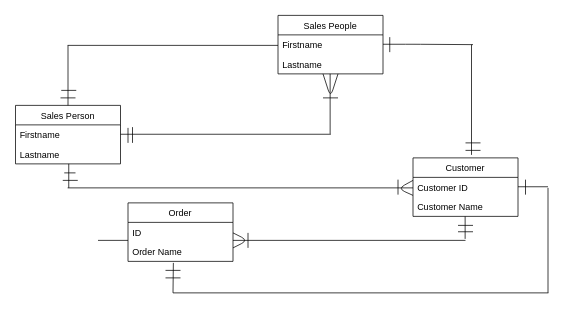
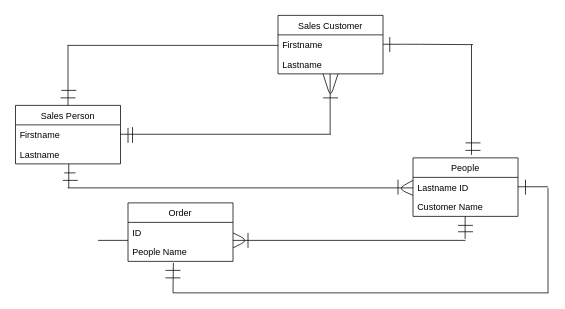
  <mxCell id="0" />
  <mxCell id="1" parent="0" />
  <mxCell id="2" style="edgeStyle=orthogonalEdgeStyle;rounded=0;orthogonalLoop=1;jettySize=auto;html=1;exitX=0.5;exitY=1;exitDx=0;exitDy=0;" edge="1" parent="1"><mxGeometry relative="1" as="geometry"><mxPoint x="85" y="160" as="sourcePoint" /><mxPoint x="85" y="160" as="targetPoint" /></mxGeometry></mxCell>
  <mxCell id="3" value="Sales Person" style="swimlane;fontStyle=0;childLayout=stackLayout;horizontal=1;startSize=26;fillColor=none;horizontalStack=0;resizeParent=1;resizeParentMax=0;resizeLast=0;collapsible=1;marginBottom=0;" vertex="1" parent="1"><mxGeometry x="20" y="140" width="140" height="78" as="geometry" /></mxCell>
  <mxCell id="4" value="Firstname" style="text;strokeColor=none;fillColor=none;align=left;verticalAlign=top;spacingLeft=4;spacingRight=4;overflow=hidden;rotatable=0;points=[[0,0.5],[1,0.5]];portConstraint=eastwest;" vertex="1" parent="3"><mxGeometry y="26" width="140" height="26" as="geometry" /></mxCell>
  <mxCell id="5" value="Lastname" style="text;strokeColor=none;fillColor=none;align=left;verticalAlign=top;spacingLeft=4;spacingRight=4;overflow=hidden;rotatable=0;points=[[0,0.5],[1,0.5]];portConstraint=eastwest;" vertex="1" parent="3"><mxGeometry y="52" width="140" height="26" as="geometry" /></mxCell>
  <mxCell id="6" value="" style="endArrow=none;html=1;" edge="1" parent="1"><mxGeometry width="50" height="50" relative="1" as="geometry"><mxPoint x="90" y="140" as="sourcePoint" /><mxPoint x="90" y="60" as="targetPoint" /></mxGeometry></mxCell>
  <mxCell id="7" value="" style="endArrow=none;html=1;" edge="1" parent="1"><mxGeometry width="50" height="50" relative="1" as="geometry"><mxPoint x="89.5" y="60" as="sourcePoint" /><mxPoint x="370" y="60" as="targetPoint" /></mxGeometry></mxCell>
- <mxCell id="8" value="Sales People" style="swimlane;fontStyle=0;childLayout=stackLayout;horizontal=1;startSize=26;fillColor=none;horizontalStack=0;resizeParent=1;resizeParentMax=0;resizeLast=0;collapsible=1;marginBottom=0;" vertex="1" parent="1"><mxGeometry x="370" y="20" width="140" height="78" as="geometry"><mxRectangle x="-700" y="-550" width="100" height="26" as="alternateBounds" /></mxGeometry></mxCell>
+ <mxCell id="8" value="Sales Customer" style="swimlane;fontStyle=0;childLayout=stackLayout;horizontal=1;startSize=26;fillColor=none;horizontalStack=0;resizeParent=1;resizeParentMax=0;resizeLast=0;collapsible=1;marginBottom=0;" vertex="1" parent="1"><mxGeometry x="370" y="20" width="140" height="78" as="geometry"><mxRectangle x="-700" y="-550" width="100" height="26" as="alternateBounds" /></mxGeometry></mxCell>
  <mxCell id="9" value="Firstname" style="text;strokeColor=none;fillColor=none;align=left;verticalAlign=top;spacingLeft=4;spacingRight=4;overflow=hidden;rotatable=0;points=[[0,0.5],[1,0.5]];portConstraint=eastwest;" vertex="1" parent="8"><mxGeometry y="26" width="140" height="26" as="geometry" /></mxCell>
  <mxCell id="10" value="Lastname" style="text;strokeColor=none;fillColor=none;align=left;verticalAlign=top;spacingLeft=4;spacingRight=4;overflow=hidden;rotatable=0;points=[[0,0.5],[1,0.5]];portConstraint=eastwest;" vertex="1" parent="8"><mxGeometry y="52" width="140" height="26" as="geometry" /></mxCell>
  <mxCell id="11" value="" style="endArrow=none;html=1;" edge="1" parent="1"><mxGeometry width="50" height="50" relative="1" as="geometry"><mxPoint x="160" y="178.5" as="sourcePoint" /><mxPoint x="440.5" y="178.5" as="targetPoint" /></mxGeometry></mxCell>
  <mxCell id="12" value="" style="endArrow=none;html=1;" edge="1" parent="1"><mxGeometry width="50" height="50" relative="1" as="geometry"><mxPoint x="439.5" y="178" as="sourcePoint" /><mxPoint x="439.5" y="98" as="targetPoint" /></mxGeometry></mxCell>
  <mxCell id="13" value="" style="endArrow=none;html=1;" edge="1" parent="1"><mxGeometry width="50" height="50" relative="1" as="geometry"><mxPoint x="170" y="190" as="sourcePoint" /><mxPoint x="170" y="170" as="targetPoint" /></mxGeometry></mxCell>
  <mxCell id="14" value="" style="endArrow=none;html=1;" edge="1" parent="1"><mxGeometry width="50" height="50" relative="1" as="geometry"><mxPoint x="176" y="190" as="sourcePoint" /><mxPoint x="176" y="169" as="targetPoint" /></mxGeometry></mxCell>
  <mxCell id="15" value="" style="endArrow=none;html=1;" edge="1" parent="1"><mxGeometry width="50" height="50" relative="1" as="geometry"><mxPoint x="430" y="98" as="sourcePoint" /><mxPoint x="450" y="98" as="targetPoint" /><Array as="points"><mxPoint x="440" y="129" /></Array></mxGeometry></mxCell>
  <mxCell id="16" value="" style="endArrow=none;html=1;" edge="1" parent="1"><mxGeometry width="50" height="50" relative="1" as="geometry"><mxPoint x="91" y="250" as="sourcePoint" /><mxPoint x="91" y="218" as="targetPoint" /></mxGeometry></mxCell>
  <mxCell id="17" value="" style="endArrow=none;html=1;" edge="1" parent="1"><mxGeometry width="50" height="50" relative="1" as="geometry"><mxPoint x="80" y="130" as="sourcePoint" /><mxPoint x="100" y="130" as="targetPoint" /></mxGeometry></mxCell>
  <mxCell id="18" value="" style="endArrow=none;html=1;" edge="1" parent="1"><mxGeometry width="50" height="50" relative="1" as="geometry"><mxPoint x="81" y="120" as="sourcePoint" /><mxPoint x="101" y="120" as="targetPoint" /></mxGeometry></mxCell>
  <mxCell id="19" value="" style="endArrow=none;html=1;" edge="1" parent="1"><mxGeometry width="50" height="50" relative="1" as="geometry"><mxPoint x="89.5" y="250" as="sourcePoint" /><mxPoint x="550" y="250" as="targetPoint" /></mxGeometry></mxCell>
  <mxCell id="20" value="" style="endArrow=none;html=1;" edge="1" parent="1"><mxGeometry width="50" height="50" relative="1" as="geometry"><mxPoint x="550" y="240" as="sourcePoint" /><mxPoint x="550" y="260" as="targetPoint" /><Array as="points"><mxPoint x="530" y="251" /></Array></mxGeometry></mxCell>
- <mxCell id="21" value="Customer" style="swimlane;fontStyle=0;childLayout=stackLayout;horizontal=1;startSize=26;fillColor=none;horizontalStack=0;resizeParent=1;resizeParentMax=0;resizeLast=0;collapsible=1;marginBottom=0;" vertex="1" parent="1"><mxGeometry x="550" y="210" width="140" height="78" as="geometry"><mxRectangle x="-700" y="-550" width="100" height="26" as="alternateBounds" /></mxGeometry></mxCell>
- <mxCell id="22" value="Customer ID" style="text;strokeColor=none;fillColor=none;align=left;verticalAlign=top;spacingLeft=4;spacingRight=4;overflow=hidden;rotatable=0;points=[[0,0.5],[1,0.5]];portConstraint=eastwest;" vertex="1" parent="21"><mxGeometry y="26" width="140" height="26" as="geometry" /></mxCell>
+ <mxCell id="21" value="People" style="swimlane;fontStyle=0;childLayout=stackLayout;horizontal=1;startSize=26;fillColor=none;horizontalStack=0;resizeParent=1;resizeParentMax=0;resizeLast=0;collapsible=1;marginBottom=0;" vertex="1" parent="1"><mxGeometry x="550" y="210" width="140" height="78" as="geometry"><mxRectangle x="-700" y="-550" width="100" height="26" as="alternateBounds" /></mxGeometry></mxCell>
+ <mxCell id="22" value="Lastname ID" style="text;strokeColor=none;fillColor=none;align=left;verticalAlign=top;spacingLeft=4;spacingRight=4;overflow=hidden;rotatable=0;points=[[0,0.5],[1,0.5]];portConstraint=eastwest;" vertex="1" parent="21"><mxGeometry y="26" width="140" height="26" as="geometry" /></mxCell>
  <mxCell id="23" value="Customer Name" style="text;strokeColor=none;fillColor=none;align=left;verticalAlign=top;spacingLeft=4;spacingRight=4;overflow=hidden;rotatable=0;points=[[0,0.5],[1,0.5]];portConstraint=eastwest;" vertex="1" parent="21"><mxGeometry y="52" width="140" height="26" as="geometry" /></mxCell>
  <mxCell id="24" value="" style="endArrow=none;html=1;" edge="1" parent="1"><mxGeometry width="50" height="50" relative="1" as="geometry"><mxPoint x="83" y="240" as="sourcePoint" /><mxPoint x="103" y="240" as="targetPoint" /></mxGeometry></mxCell>
  <mxCell id="25" value="" style="endArrow=none;html=1;" edge="1" parent="1"><mxGeometry width="50" height="50" relative="1" as="geometry"><mxPoint x="85" y="230" as="sourcePoint" /><mxPoint x="100" y="230" as="targetPoint" /><Array as="points"><mxPoint x="85" y="230" /></Array></mxGeometry></mxCell>
  <mxCell id="26" value="" style="endArrow=none;html=1;" edge="1" parent="1"><mxGeometry width="50" height="50" relative="1" as="geometry"><mxPoint x="510" y="58.5" as="sourcePoint" /><mxPoint x="630" y="59" as="targetPoint" /><Array as="points"><mxPoint x="550" y="58.5" /></Array></mxGeometry></mxCell>
  <mxCell id="27" value="" style="endArrow=none;html=1;" edge="1" parent="1"><mxGeometry width="50" height="50" relative="1" as="geometry"><mxPoint x="628" y="59" as="sourcePoint" /><mxPoint x="628" y="206" as="targetPoint" /><Array as="points" /></mxGeometry></mxCell>
  <mxCell id="28" value="" style="endArrow=none;html=1;" edge="1" parent="1"><mxGeometry width="50" height="50" relative="1" as="geometry"><mxPoint x="640" y="200" as="sourcePoint" /><mxPoint x="620" y="200" as="targetPoint" /></mxGeometry></mxCell>
  <mxCell id="29" value="" style="endArrow=none;html=1;" edge="1" parent="1"><mxGeometry width="50" height="50" relative="1" as="geometry"><mxPoint x="519" y="69" as="sourcePoint" /><mxPoint x="519" y="49" as="targetPoint" /></mxGeometry></mxCell>
  <mxCell id="30" value="" style="endArrow=none;html=1;" edge="1" parent="1"><mxGeometry width="50" height="50" relative="1" as="geometry"><mxPoint x="640" y="190" as="sourcePoint" /><mxPoint x="620" y="190" as="targetPoint" /></mxGeometry></mxCell>
  <mxCell id="31" value="" style="endArrow=none;html=1;" edge="1" parent="1"><mxGeometry width="50" height="50" relative="1" as="geometry"><mxPoint x="690" y="248.5" as="sourcePoint" /><mxPoint x="730" y="248.5" as="targetPoint" /></mxGeometry></mxCell>
  <mxCell id="32" value="" style="endArrow=none;html=1;" edge="1" parent="1"><mxGeometry width="50" height="50" relative="1" as="geometry"><mxPoint x="730" y="250" as="sourcePoint" /><mxPoint x="730" y="390" as="targetPoint" /></mxGeometry></mxCell>
  <mxCell id="33" value="" style="endArrow=none;html=1;" edge="1" parent="1"><mxGeometry width="50" height="50" relative="1" as="geometry"><mxPoint x="700" y="259" as="sourcePoint" /><mxPoint x="700" y="239" as="targetPoint" /></mxGeometry></mxCell>
  <mxCell id="34" value="" style="endArrow=none;html=1;" edge="1" parent="1"><mxGeometry width="50" height="50" relative="1" as="geometry"><mxPoint x="230" y="390" as="sourcePoint" /><mxPoint x="730.5" y="390" as="targetPoint" /></mxGeometry></mxCell>
  <mxCell id="35" value="" style="endArrow=none;html=1;entryX=0.432;entryY=1.077;entryDx=0;entryDy=0;entryPerimeter=0;" edge="1" parent="1" target="38"><mxGeometry width="50" height="50" relative="1" as="geometry"><mxPoint x="230" y="390" as="sourcePoint" /><mxPoint x="230.5" y="360" as="targetPoint" /></mxGeometry></mxCell>
  <mxCell id="36" value="Order" style="swimlane;fontStyle=0;childLayout=stackLayout;horizontal=1;startSize=26;fillColor=none;horizontalStack=0;resizeParent=1;resizeParentMax=0;resizeLast=0;collapsible=1;marginBottom=0;" vertex="1" parent="1"><mxGeometry x="170" y="270" width="140" height="78" as="geometry" /></mxCell>
  <mxCell id="37" value="ID" style="text;strokeColor=none;fillColor=none;align=left;verticalAlign=top;spacingLeft=4;spacingRight=4;overflow=hidden;rotatable=0;points=[[0,0.5],[1,0.5]];portConstraint=eastwest;" vertex="1" parent="36"><mxGeometry y="26" width="140" height="26" as="geometry" /></mxCell>
- <mxCell id="38" value="Order Name" style="text;strokeColor=none;fillColor=none;align=left;verticalAlign=top;spacingLeft=4;spacingRight=4;overflow=hidden;rotatable=0;points=[[0,0.5],[1,0.5]];portConstraint=eastwest;" vertex="1" parent="36"><mxGeometry y="52" width="140" height="26" as="geometry" /></mxCell>
+ <mxCell id="38" value="People Name" style="text;strokeColor=none;fillColor=none;align=left;verticalAlign=top;spacingLeft=4;spacingRight=4;overflow=hidden;rotatable=0;points=[[0,0.5],[1,0.5]];portConstraint=eastwest;" vertex="1" parent="36"><mxGeometry y="52" width="140" height="26" as="geometry" /></mxCell>
  <mxCell id="39" value="" style="endArrow=none;html=1;" edge="1" parent="1"><mxGeometry width="50" height="50" relative="1" as="geometry"><mxPoint x="220" y="360" as="sourcePoint" /><mxPoint x="240" y="360" as="targetPoint" /></mxGeometry></mxCell>
  <mxCell id="40" value="" style="endArrow=none;html=1;" edge="1" parent="1"><mxGeometry width="50" height="50" relative="1" as="geometry"><mxPoint x="220" y="370" as="sourcePoint" /><mxPoint x="240" y="370" as="targetPoint" /></mxGeometry></mxCell>
  <mxCell id="41" value="" style="endArrow=none;html=1;" edge="1" parent="1"><mxGeometry width="50" height="50" relative="1" as="geometry"><mxPoint x="310" y="320" as="sourcePoint" /><mxPoint x="620" y="320" as="targetPoint" /></mxGeometry></mxCell>
  <mxCell id="42" value="" style="endArrow=none;html=1;" edge="1" parent="1"><mxGeometry width="50" height="50" relative="1" as="geometry"><mxPoint x="619.5" y="318" as="sourcePoint" /><mxPoint x="619.5" y="288" as="targetPoint" /></mxGeometry></mxCell>
  <mxCell id="43" value="" style="endArrow=none;html=1;" edge="1" parent="1"><mxGeometry width="50" height="50" relative="1" as="geometry"><mxPoint x="310" y="330" as="sourcePoint" /><mxPoint x="310" y="310" as="targetPoint" /><Array as="points"><mxPoint x="330" y="320" /></Array></mxGeometry></mxCell>
  <mxCell id="44" value="" style="endArrow=none;html=1;" edge="1" parent="1"><mxGeometry width="50" height="50" relative="1" as="geometry"><mxPoint x="330" y="330" as="sourcePoint" /><mxPoint x="330" y="310" as="targetPoint" /></mxGeometry></mxCell>
  <mxCell id="45" value="" style="endArrow=none;html=1;" edge="1" parent="1"><mxGeometry width="50" height="50" relative="1" as="geometry"><mxPoint x="610" y="300" as="sourcePoint" /><mxPoint x="630" y="300" as="targetPoint" /></mxGeometry></mxCell>
  <mxCell id="46" value="" style="endArrow=none;html=1;" edge="1" parent="1"><mxGeometry width="50" height="50" relative="1" as="geometry"><mxPoint x="610" y="308.5" as="sourcePoint" /><mxPoint x="630" y="308.5" as="targetPoint" /></mxGeometry></mxCell>
  <mxCell id="47" value="" style="endArrow=none;html=1;" edge="1" parent="1"><mxGeometry width="50" height="50" relative="1" as="geometry"><mxPoint x="530" y="259" as="sourcePoint" /><mxPoint x="530" y="239" as="targetPoint" /></mxGeometry></mxCell>
  <mxCell id="48" value="" style="endArrow=none;html=1;" edge="1" parent="1"><mxGeometry width="50" height="50" relative="1" as="geometry"><mxPoint x="430" y="130" as="sourcePoint" /><mxPoint x="450" y="130" as="targetPoint" /></mxGeometry></mxCell>
  <mxCell id="49" value="" style="endArrow=none;html=1;" edge="1" parent="1"><mxGeometry width="50" height="50" relative="1" as="geometry"><mxPoint x="130" y="320" as="sourcePoint" /><mxPoint x="170" y="320" as="targetPoint" /></mxGeometry></mxCell>
